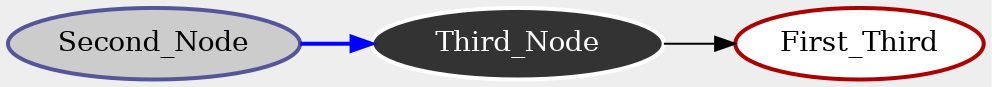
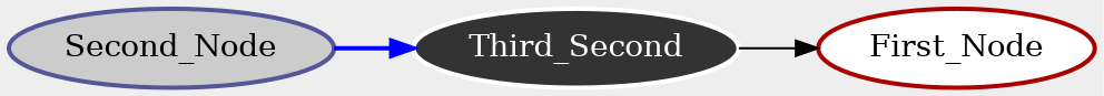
  strict digraph {
    bgcolor="#eeeeee"
    rankdir=LR
    node [penwidth=2.0 style=filled]
-   First_Node [color="#aa0000" fillcolor="#ffffff" label=First_Third]
+   First_Node [color="#aa0000" fillcolor="#ffffff"]
    Second_Node [color="#555599" fillcolor="#cccccc"]
-   Third_Node [color="#ffffff" fillcolor="#333333" fontcolor="#ffffff"]
+   Third_Node [color="#ffffff" fillcolor="#333333" fontcolor="#ffffff" label=Third_Second]
    Second_Node -> Third_Node [color="#0000ff" penwidth=2.0]
    Third_Node -> First_Node
  }
